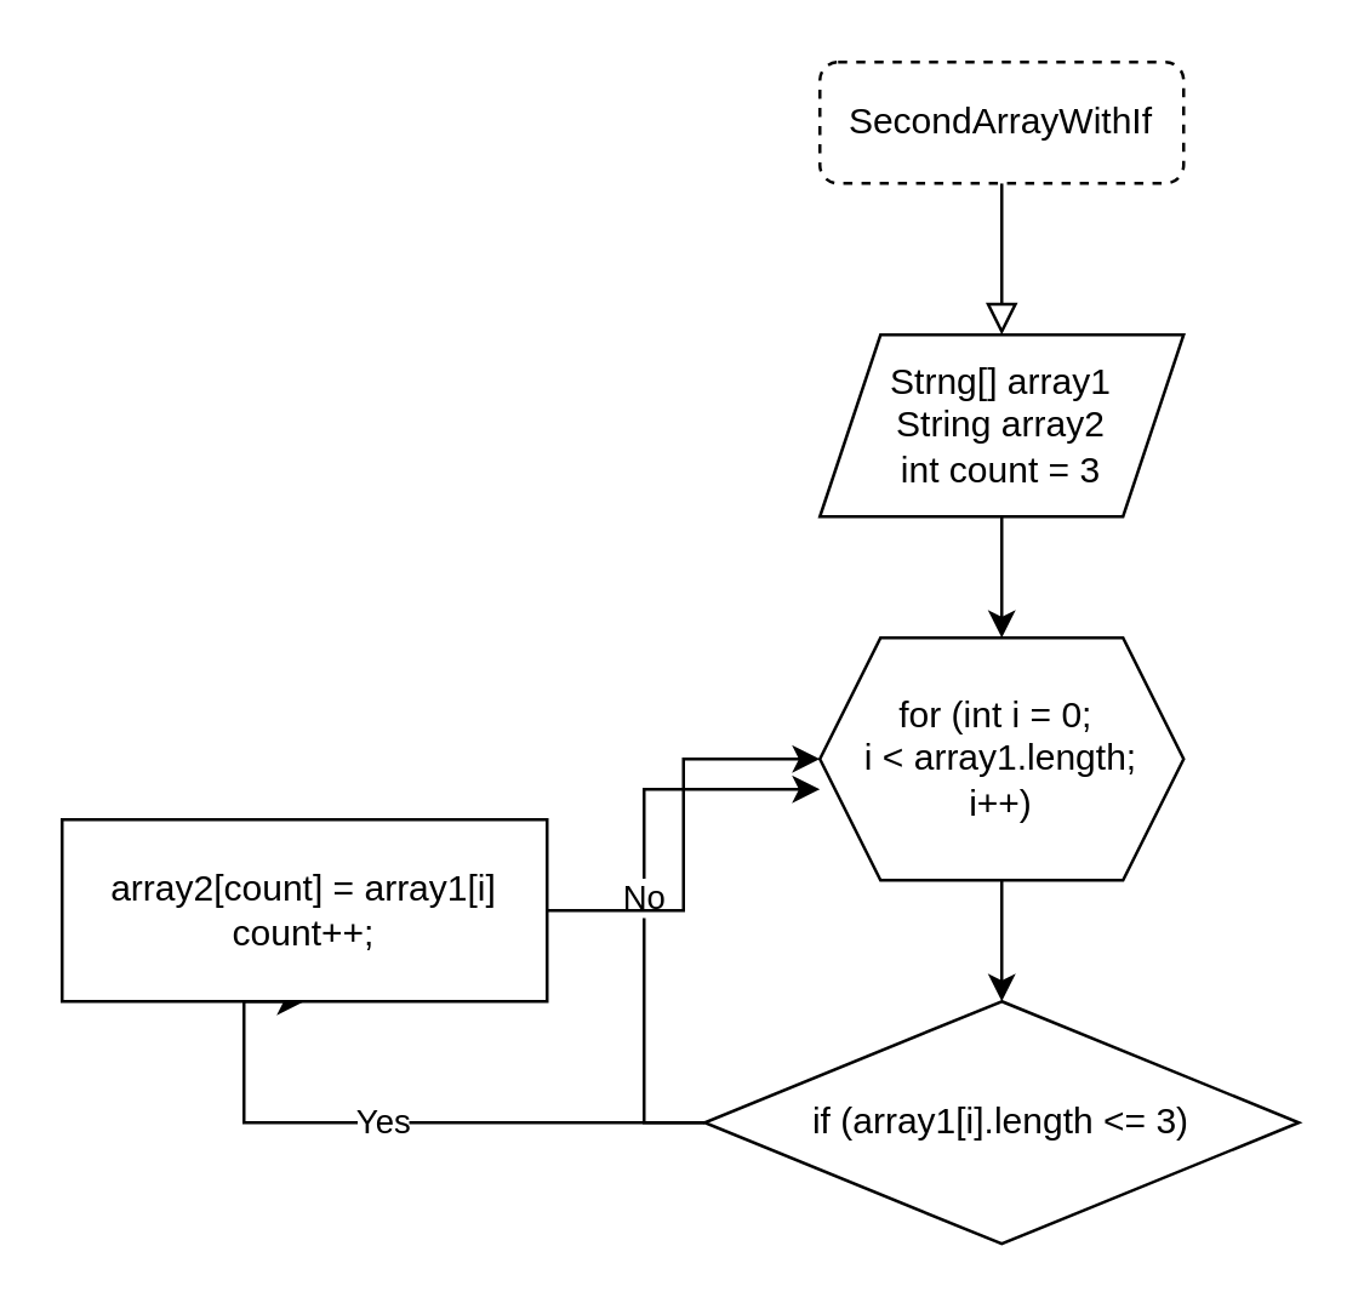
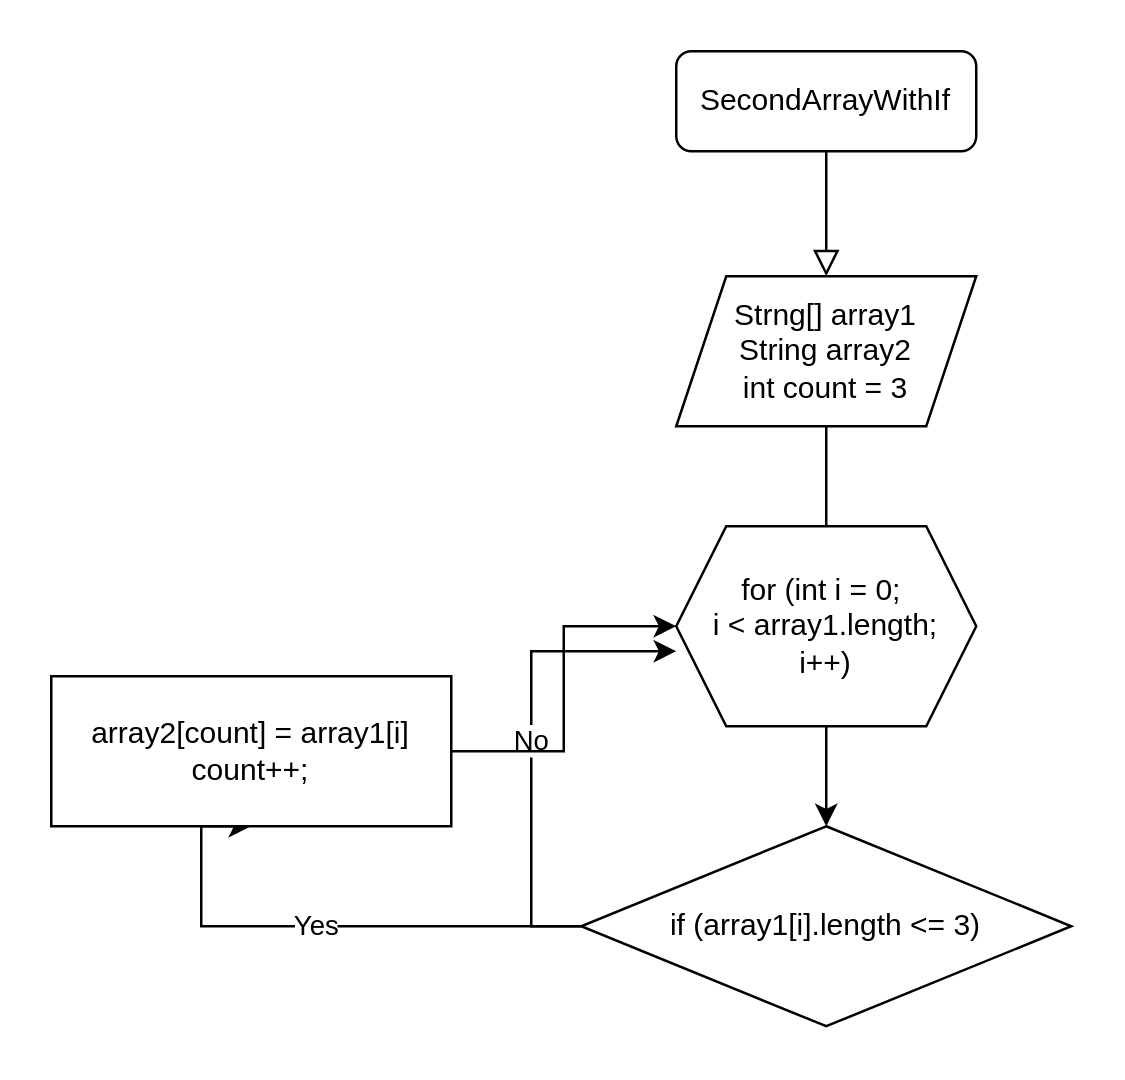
  <mxCell id="0" />
  <mxCell id="1" parent="0" />
  <mxCell id="2" value="" style="rounded=0;html=1;jettySize=auto;orthogonalLoop=1;fontSize=11;endArrow=block;endFill=0;endSize=8;strokeWidth=1;shadow=0;labelBackgroundColor=none;edgeStyle=orthogonalEdgeStyle;" parent="1" source="3" edge="1"><mxGeometry relative="1" as="geometry"><mxPoint x="330" y="110" as="targetPoint" /></mxGeometry></mxCell>
- <mxCell id="3" value="SecondArrayWithIf" style="rounded=1;whiteSpace=wrap;html=1;fontSize=12;glass=0;strokeWidth=1;shadow=0;dashed=1;" parent="1" vertex="1"><mxGeometry x="270" y="20" width="120" height="40" as="geometry" /></mxCell>
- <mxCell id="4" style="edgeStyle=orthogonalEdgeStyle;rounded=0;orthogonalLoop=1;jettySize=auto;html=1;entryX=0.5;entryY=0;entryDx=0;entryDy=0;" edge="1" parent="1" source="5" target="7"><mxGeometry relative="1" as="geometry" /></mxCell>
+ <mxCell id="3" value="SecondArrayWithIf" style="rounded=1;whiteSpace=wrap;html=1;fontSize=12;glass=0;strokeWidth=1;shadow=0;" parent="1" vertex="1"><mxGeometry x="270" y="20" width="120" height="40" as="geometry" /></mxCell>
+ <mxCell id="4" style="edgeStyle=orthogonalEdgeStyle;rounded=0;orthogonalLoop=1;jettySize=auto;html=1;entryX=0.5;entryY=0;entryDx=0;entryDy=0;endArrow=none;" edge="1" parent="1" source="5" target="7"><mxGeometry relative="1" as="geometry" /></mxCell>
  <mxCell id="5" value="Strng[] array1&lt;br&gt;String array2&lt;br&gt;int count = 3" style="shape=parallelogram;perimeter=parallelogramPerimeter;whiteSpace=wrap;html=1;fixedSize=1;" vertex="1" parent="1"><mxGeometry x="270" y="110" width="120" height="60" as="geometry" /></mxCell>
  <mxCell id="6" style="edgeStyle=orthogonalEdgeStyle;rounded=0;orthogonalLoop=1;jettySize=auto;html=1;entryX=0.5;entryY=0;entryDx=0;entryDy=0;" edge="1" parent="1" source="7" target="11"><mxGeometry relative="1" as="geometry" /></mxCell>
  <mxCell id="7" value="for (int i = 0;&amp;nbsp;&lt;br&gt;i &amp;lt; array1.length;&lt;br&gt;i++)" style="shape=hexagon;perimeter=hexagonPerimeter2;whiteSpace=wrap;html=1;fixedSize=1;" vertex="1" parent="1"><mxGeometry x="270" y="210" width="120" height="80" as="geometry" /></mxCell>
  <mxCell id="8" value="Yes" style="edgeStyle=orthogonalEdgeStyle;rounded=0;orthogonalLoop=1;jettySize=auto;html=1;entryX=0.5;entryY=1;entryDx=0;entryDy=0;" edge="1" parent="1" source="11" target="13"><mxGeometry relative="1" as="geometry"><Array as="points"><mxPoint x="80" y="370" /></Array></mxGeometry></mxCell>
  <mxCell id="9" style="edgeStyle=orthogonalEdgeStyle;rounded=0;orthogonalLoop=1;jettySize=auto;html=1;" edge="1" parent="1" source="11"><mxGeometry relative="1" as="geometry"><mxPoint x="270" y="260" as="targetPoint" /><Array as="points"><mxPoint x="212" y="370" /><mxPoint x="212" y="260" /><mxPoint x="270" y="260" /></Array></mxGeometry></mxCell>
  <mxCell id="10" value="No" style="edgeLabel;html=1;align=center;verticalAlign=middle;resizable=0;points=[];" vertex="1" connectable="0" parent="9"><mxGeometry x="0.012" y="1" relative="1" as="geometry"><mxPoint as="offset" /></mxGeometry></mxCell>
  <mxCell id="11" value="if (array1[i].length &amp;lt;= 3)" style="rhombus;whiteSpace=wrap;html=1;" vertex="1" parent="1"><mxGeometry x="232" y="330" width="196" height="80" as="geometry" /></mxCell>
  <mxCell id="12" style="edgeStyle=orthogonalEdgeStyle;rounded=0;orthogonalLoop=1;jettySize=auto;html=1;entryX=0;entryY=0.5;entryDx=0;entryDy=0;" edge="1" parent="1" source="13" target="7"><mxGeometry relative="1" as="geometry" /></mxCell>
  <mxCell id="13" value="array2[count] = array1[i]&lt;br&gt;count++;" style="rounded=0;whiteSpace=wrap;html=1;" vertex="1" parent="1"><mxGeometry x="20" y="270" width="160" height="60" as="geometry" /></mxCell>
